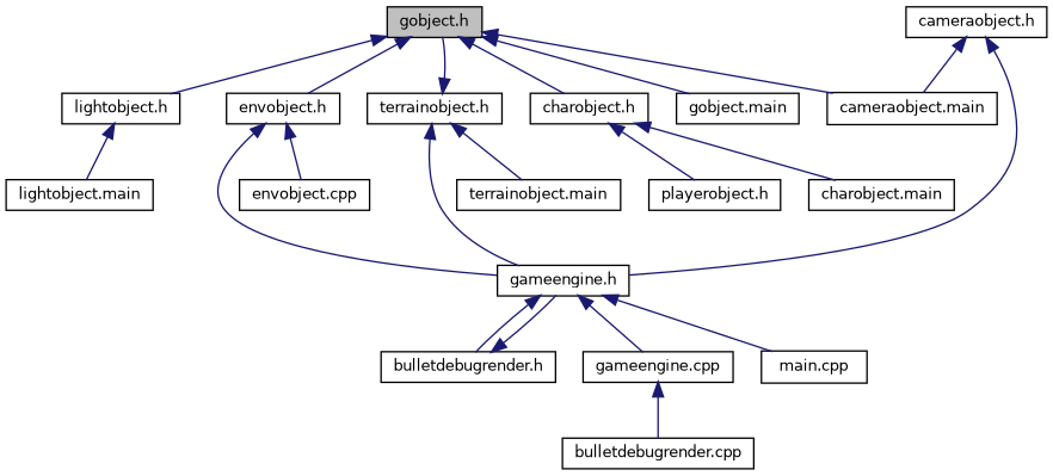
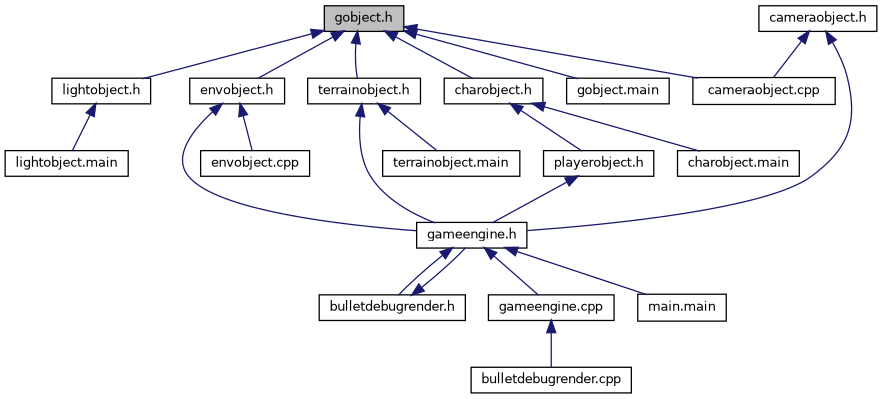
  digraph {
    node [color=black fillcolor=white fontname=Helvetica fontsize=10 shape=record style=filled]
    edge [color=midnightblue dir=back fontname=Helvetica fontsize=10 labelfontname=Helvetica labelfontsize=10 style=solid]
    n1 [fillcolor=grey75 fontcolor=black height=0.2 label="gobject.h" width=0.4]
    n2 [height=0.2 label="lightobject.h" width=0.4]
    n3 [height=0.2 label="envobject.h" width=0.4]
    n4 [height=0.2 label="terrainobject.h" width=0.4]
    n5 [height=0.2 label="charobject.h" width=0.4]
    n6 [height=0.2 label="gobject.main" width=0.4]
-   n7 [height=0.2 label="cameraobject.main" width=0.4]
+   n7 [height=0.2 label="cameraobject.cpp" width=0.4]
    n8 [height=0.2 label="cameraobject.h" width=0.4]
    n9 [height=0.2 label="gameengine.h" width=0.4]
    n10 [height=0.2 label="lightobject.main" width=0.4]
    n11 [height=0.2 label="envobject.cpp" width=0.4]
    n12 [height=0.2 label="terrainobject.main" width=0.4]
    n13 [height=0.2 label="playerobject.h" width=0.4]
    n14 [height=0.2 label="charobject.main" width=0.4]
    n15 [height=0.2 label="bulletdebugrender.h" width=0.4]
    n16 [height=0.2 label="gameengine.cpp" width=0.4]
-   n17 [height=0.2 label="main.cpp" width=0.4]
+   n17 [height=0.2 label="main.main" width=0.4]
    n18 [height=0.2 label="bulletdebugrender.cpp" width=0.4]
    n1 -> n2
    n1 -> n3
-   n4 -> n1
+   n1 -> n4
    n1 -> n5
    n1 -> n6
    n1 -> n7
    n2 -> n10
    n3 -> n9
    n3 -> n11
    n4 -> n9
    n4 -> n12
    n5 -> n13
    n5 -> n14
    n8 -> n7
    n8 -> n9
    n9 -> n15
    n9 -> n16
    n9 -> n17
+   n13 -> n9
    n15 -> n9
    n16 -> n18
  }
